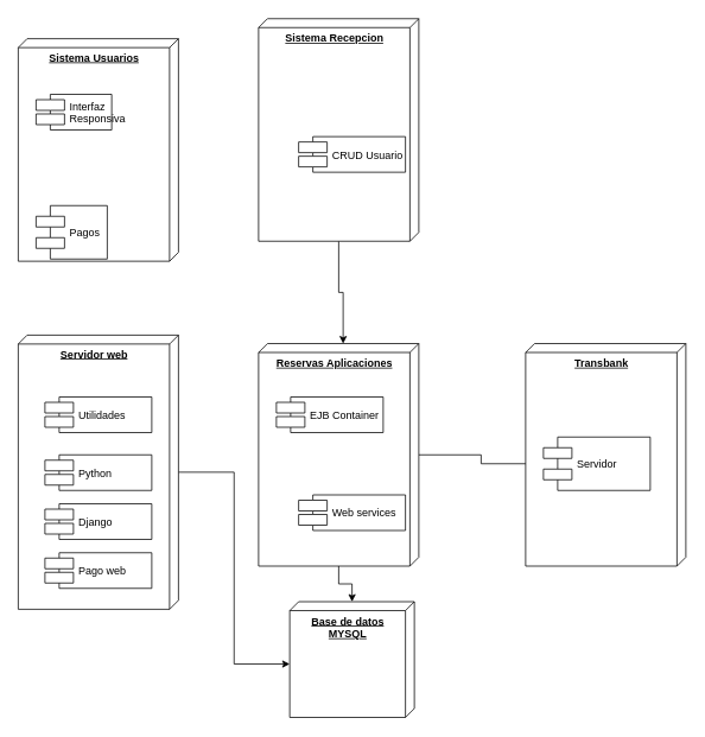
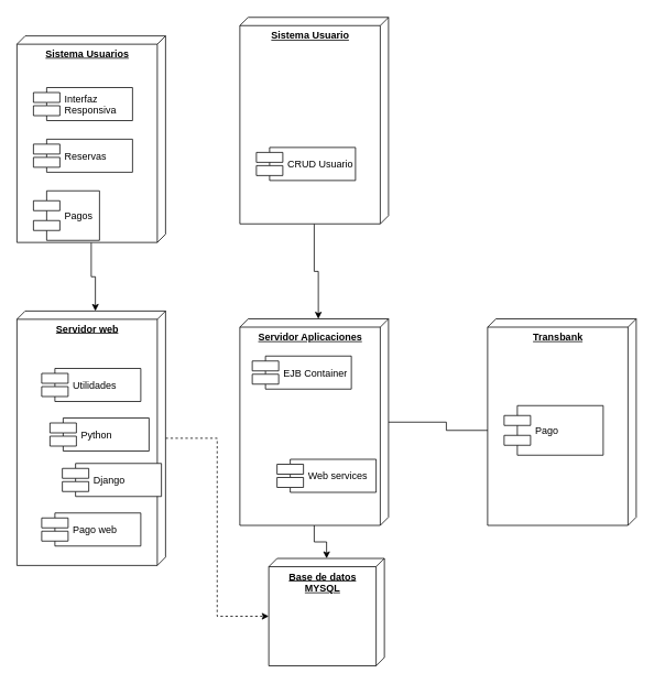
  <mxCell id="0" />
  <mxCell id="1" parent="0" />
  <mxCell id="2" style="edgeStyle=orthogonalEdgeStyle;rounded=0;orthogonalLoop=1;jettySize=auto;html=1;" edge="1" parent="1" source="4" target="8"><mxGeometry relative="1" as="geometry" /></mxCell>
  <mxCell id="3" style="edgeStyle=orthogonalEdgeStyle;rounded=0;orthogonalLoop=1;jettySize=auto;html=1;" edge="1" parent="1" source="4" target="9"><mxGeometry relative="1" as="geometry" /></mxCell>
- <mxCell id="4" value="&lt;b&gt;Reservas Aplicaciones&lt;/b&gt;" style="verticalAlign=top;align=center;spacingTop=8;spacingLeft=2;spacingRight=12;shape=cube;size=10;direction=south;fontStyle=4;html=1;" vertex="1" parent="1"><mxGeometry x="290" y="385.5" width="180" height="250" as="geometry" /></mxCell>
- <mxCell id="5" value="EJB Container" style="shape=component;align=left;spacingLeft=36;" vertex="1" parent="1"><mxGeometry x="310" y="445.5" width="120" height="40" as="geometry" /></mxCell>
+ <mxCell id="4" value="&lt;b&gt;Servidor Aplicaciones&lt;/b&gt;" style="verticalAlign=top;align=center;spacingTop=8;spacingLeft=2;spacingRight=12;shape=cube;size=10;direction=south;fontStyle=4;html=1;" vertex="1" parent="1"><mxGeometry x="290" y="385.5" width="180" height="250" as="geometry" /></mxCell>
+ <mxCell id="5" value="EJB Container" style="shape=component;align=left;spacingLeft=36;" vertex="1" parent="1"><mxGeometry x="305" y="430.5" width="120" height="40" as="geometry" /></mxCell>
  <mxCell id="6" value="Web services" style="shape=component;align=left;spacingLeft=36;" vertex="1" parent="1"><mxGeometry x="335" y="555.5" width="120" height="40" as="geometry" /></mxCell>
  <mxCell id="7" value="&lt;b&gt;Transbank&lt;/b&gt;" style="verticalAlign=top;align=center;spacingTop=8;spacingLeft=2;spacingRight=12;shape=cube;size=10;direction=south;fontStyle=4;html=1;" vertex="1" parent="1"><mxGeometry x="590" y="385.5" width="180" height="250" as="geometry" /></mxCell>
- <mxCell id="8" value="Servidor" style="shape=component;align=left;spacingLeft=36;" vertex="1" parent="1"><mxGeometry x="610" y="490.5" width="120" height="60" as="geometry" /></mxCell>
+ <mxCell id="8" value="Pago" style="shape=component;align=left;spacingLeft=36;" vertex="1" parent="1"><mxGeometry x="610" y="490.5" width="120" height="60" as="geometry" /></mxCell>
  <mxCell id="9" value="&lt;b&gt;Base de datos&lt;br&gt;MYSQL&lt;br&gt;&lt;/b&gt;" style="verticalAlign=top;align=center;spacingTop=8;spacingLeft=2;spacingRight=12;shape=cube;size=10;direction=south;fontStyle=4;html=1;" vertex="1" parent="1"><mxGeometry x="325" y="675.5" width="140" height="130" as="geometry" /></mxCell>
  <mxCell id="10" style="edgeStyle=orthogonalEdgeStyle;rounded=0;orthogonalLoop=1;jettySize=auto;html=1;entryX=0;entryY=0;entryDx=0;entryDy=85;entryPerimeter=0;" edge="1" parent="1" source="11" target="4"><mxGeometry relative="1" as="geometry" /></mxCell>
- <mxCell id="11" value="&lt;b&gt;Sistema Recepcion&lt;/b&gt;" style="verticalAlign=top;align=center;spacingTop=8;spacingLeft=2;spacingRight=12;shape=cube;size=10;direction=south;fontStyle=4;html=1;" vertex="1" parent="1"><mxGeometry x="290" y="20.5" width="180" height="250" as="geometry" /></mxCell>
- <mxCell id="12" value="CRUD Usuario" style="shape=component;align=left;spacingLeft=36;" vertex="1" parent="1"><mxGeometry x="335" y="153" width="120" height="40" as="geometry" /></mxCell>
+ <mxCell id="11" value="&lt;b&gt;Sistema Usuario&lt;/b&gt;" style="verticalAlign=top;align=center;spacingTop=8;spacingLeft=2;spacingRight=12;shape=cube;size=10;direction=south;fontStyle=4;html=1;" vertex="1" parent="1"><mxGeometry x="290" y="20.5" width="180" height="250" as="geometry" /></mxCell>
+ <mxCell id="12" value="CRUD Usuario" style="shape=component;align=left;spacingLeft=36;" vertex="1" parent="1"><mxGeometry x="310" y="178" width="120" height="40" as="geometry" /></mxCell>
+ <mxCell id="13" style="edgeStyle=orthogonalEdgeStyle;rounded=0;orthogonalLoop=1;jettySize=auto;html=1;entryX=0;entryY=0;entryDx=0;entryDy=85;entryPerimeter=0;" edge="1" parent="1" source="14" target="16"><mxGeometry relative="1" as="geometry" /></mxCell>
  <mxCell id="14" value="&lt;b&gt;Sistema Usuarios&lt;/b&gt;" style="verticalAlign=top;align=center;spacingTop=8;spacingLeft=2;spacingRight=12;shape=cube;size=10;direction=south;fontStyle=4;html=1;" vertex="1" parent="1"><mxGeometry x="20" y="43" width="180" height="250" as="geometry" /></mxCell>
- <mxCell id="15" style="edgeStyle=orthogonalEdgeStyle;rounded=0;orthogonalLoop=1;jettySize=auto;html=1;entryX=0;entryY=0;entryDx=70;entryDy=140;entryPerimeter=0;" edge="1" parent="1" source="16" target="9"><mxGeometry relative="1" as="geometry" /></mxCell>
+ <mxCell id="15" style="edgeStyle=orthogonalEdgeStyle;rounded=0;orthogonalLoop=1;jettySize=auto;html=1;entryX=0;entryY=0;entryDx=70;entryDy=140;entryPerimeter=0;dashed=1;" edge="1" parent="1" source="16" target="9"><mxGeometry relative="1" as="geometry" /></mxCell>
  <mxCell id="16" value="&lt;b&gt;Servidor web&lt;/b&gt;" style="verticalAlign=top;align=center;spacingTop=8;spacingLeft=2;spacingRight=12;shape=cube;size=10;direction=south;fontStyle=4;html=1;" vertex="1" parent="1"><mxGeometry x="20" y="376" width="180" height="308" as="geometry" /></mxCell>
- <mxCell id="17" value="Interfaz&#10;Responsiva" style="shape=component;align=left;spacingLeft=36;" vertex="1" parent="1"><mxGeometry x="40" y="105.5" width="85" height="40" as="geometry" /></mxCell>
+ <mxCell id="17" value="Interfaz&#10;Responsiva" style="shape=component;align=left;spacingLeft=36;" vertex="1" parent="1"><mxGeometry x="40" y="105.5" width="120" height="40" as="geometry" /></mxCell>
+ <mxCell id="18" value="Reservas" style="shape=component;align=left;spacingLeft=36;" vertex="1" parent="1"><mxGeometry x="40" y="168" width="120" height="40" as="geometry" /></mxCell>
  <mxCell id="19" value="Pagos" style="shape=component;align=left;spacingLeft=36;" vertex="1" parent="1"><mxGeometry x="40" y="230.5" width="80" height="60" as="geometry" /></mxCell>
  <mxCell id="20" value="Utilidades" style="shape=component;align=left;spacingLeft=36;" vertex="1" parent="1"><mxGeometry x="50" y="445.5" width="120" height="40" as="geometry" /></mxCell>
- <mxCell id="21" value="Python" style="shape=component;align=left;spacingLeft=36;" vertex="1" parent="1"><mxGeometry x="50" y="510.5" width="120" height="40" as="geometry" /></mxCell>
- <mxCell id="22" value="Django" style="shape=component;align=left;spacingLeft=36;" vertex="1" parent="1"><mxGeometry x="50" y="565.5" width="120" height="40" as="geometry" /></mxCell>
+ <mxCell id="21" value="Python" style="shape=component;align=left;spacingLeft=36;" vertex="1" parent="1"><mxGeometry x="60" y="505.5" width="120" height="40" as="geometry" /></mxCell>
+ <mxCell id="22" value="Django" style="shape=component;align=left;spacingLeft=36;" vertex="1" parent="1"><mxGeometry x="75" y="560.5" width="120" height="40" as="geometry" /></mxCell>
  <mxCell id="23" value="Pago web" style="shape=component;align=left;spacingLeft=36;" vertex="1" parent="1"><mxGeometry x="50" y="620.5" width="120" height="40" as="geometry" /></mxCell>
